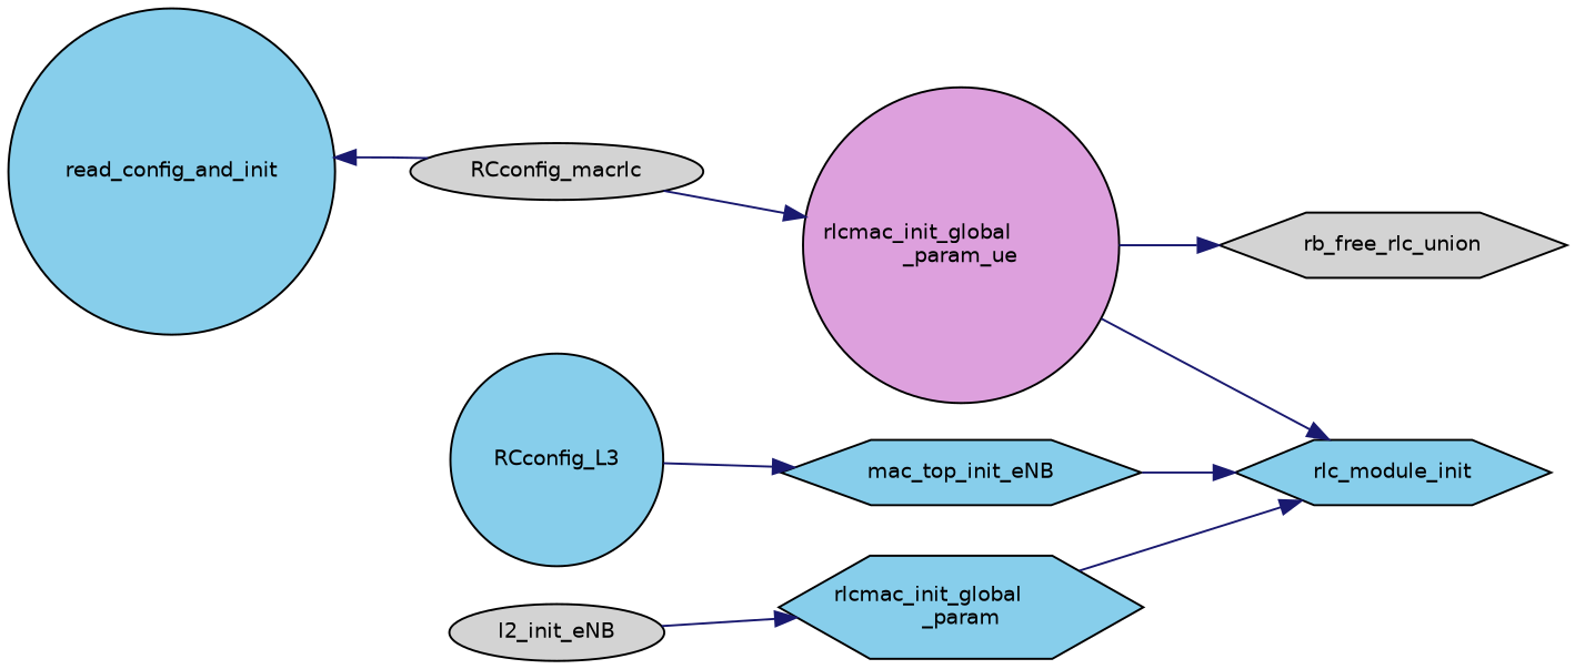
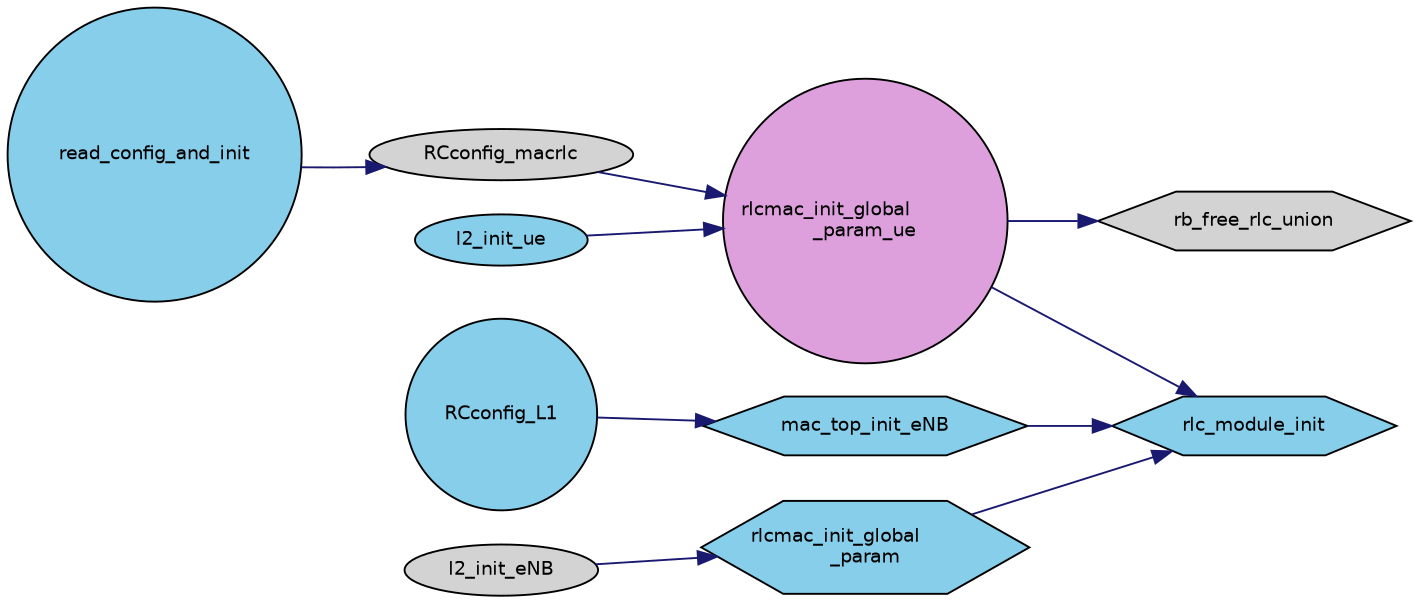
  digraph {
    rankdir=RL
    node [color=black fillcolor=skyblue fontname=Helvetica fontsize=10 shape=hexagon style=filled]
    edge [color=midnightblue dir=back fontname=Helvetica fontsize=10 labelfontname=Helvetica labelfontsize=10 style=solid]
    n1 [fillcolor=lightgrey fontcolor=black height=0.2 label=rb_free_rlc_union width=0.4]
    n2 [fillcolor=plum height=0.2 label="rlcmac_init_global\l_param_ue" shape=circle width=0.4]
    n3 [height=0.2 label=rlc_module_init width=0.4]
    n4 [height=0.2 label=mac_top_init_eNB width=0.4]
    n5 [height=0.2 label="rlcmac_init_global\l_param" width=0.4]
-   n6 [height=0.2 label=RCconfig_L3 shape=circle width=0.4]
+   n6 [height=0.2 label=RCconfig_L1 shape=circle width=0.4]
    n7 [fillcolor=lightgrey height=0.2 label=l2_init_eNB shape=ellipse width=0.4]
    n8 [fillcolor=lightgrey height=0.2 label=RCconfig_macrlc shape=ellipse width=0.4]
+   n9 [height=0.2 label=l2_init_ue shape=ellipse width=0.4]
    n10 [height=0.2 label=read_config_and_init shape=circle width=0.4]
    n1 -> n2
    n2 -> n8
+   n2 -> n9
    n3 -> n2
    n3 -> n4
    n3 -> n5
    n4 -> n6
    n5 -> n7
-   n10 -> n8
+   n8 -> n10
  }
